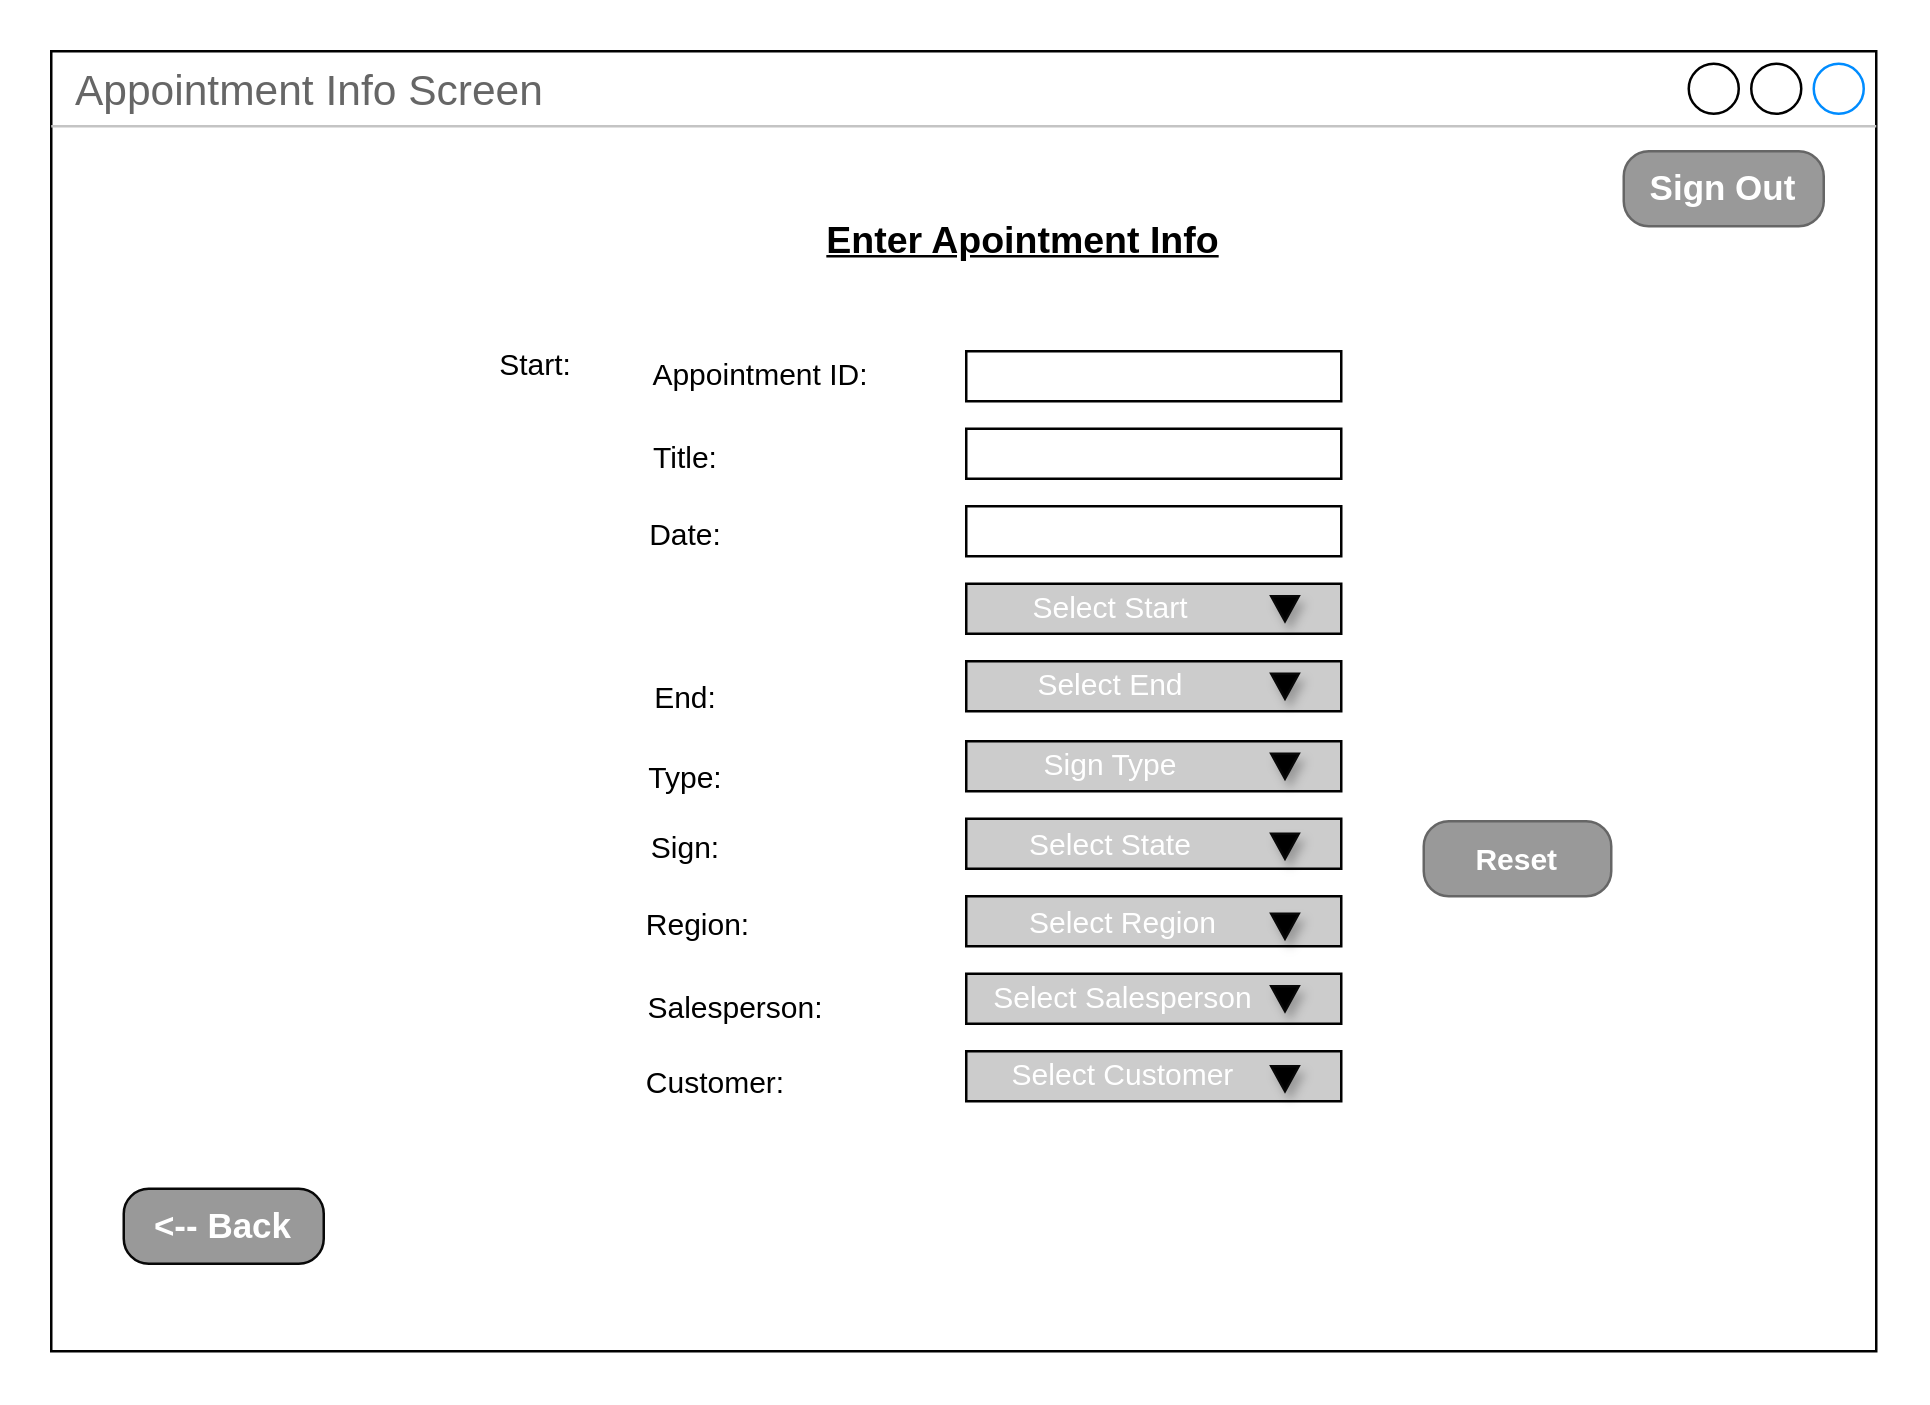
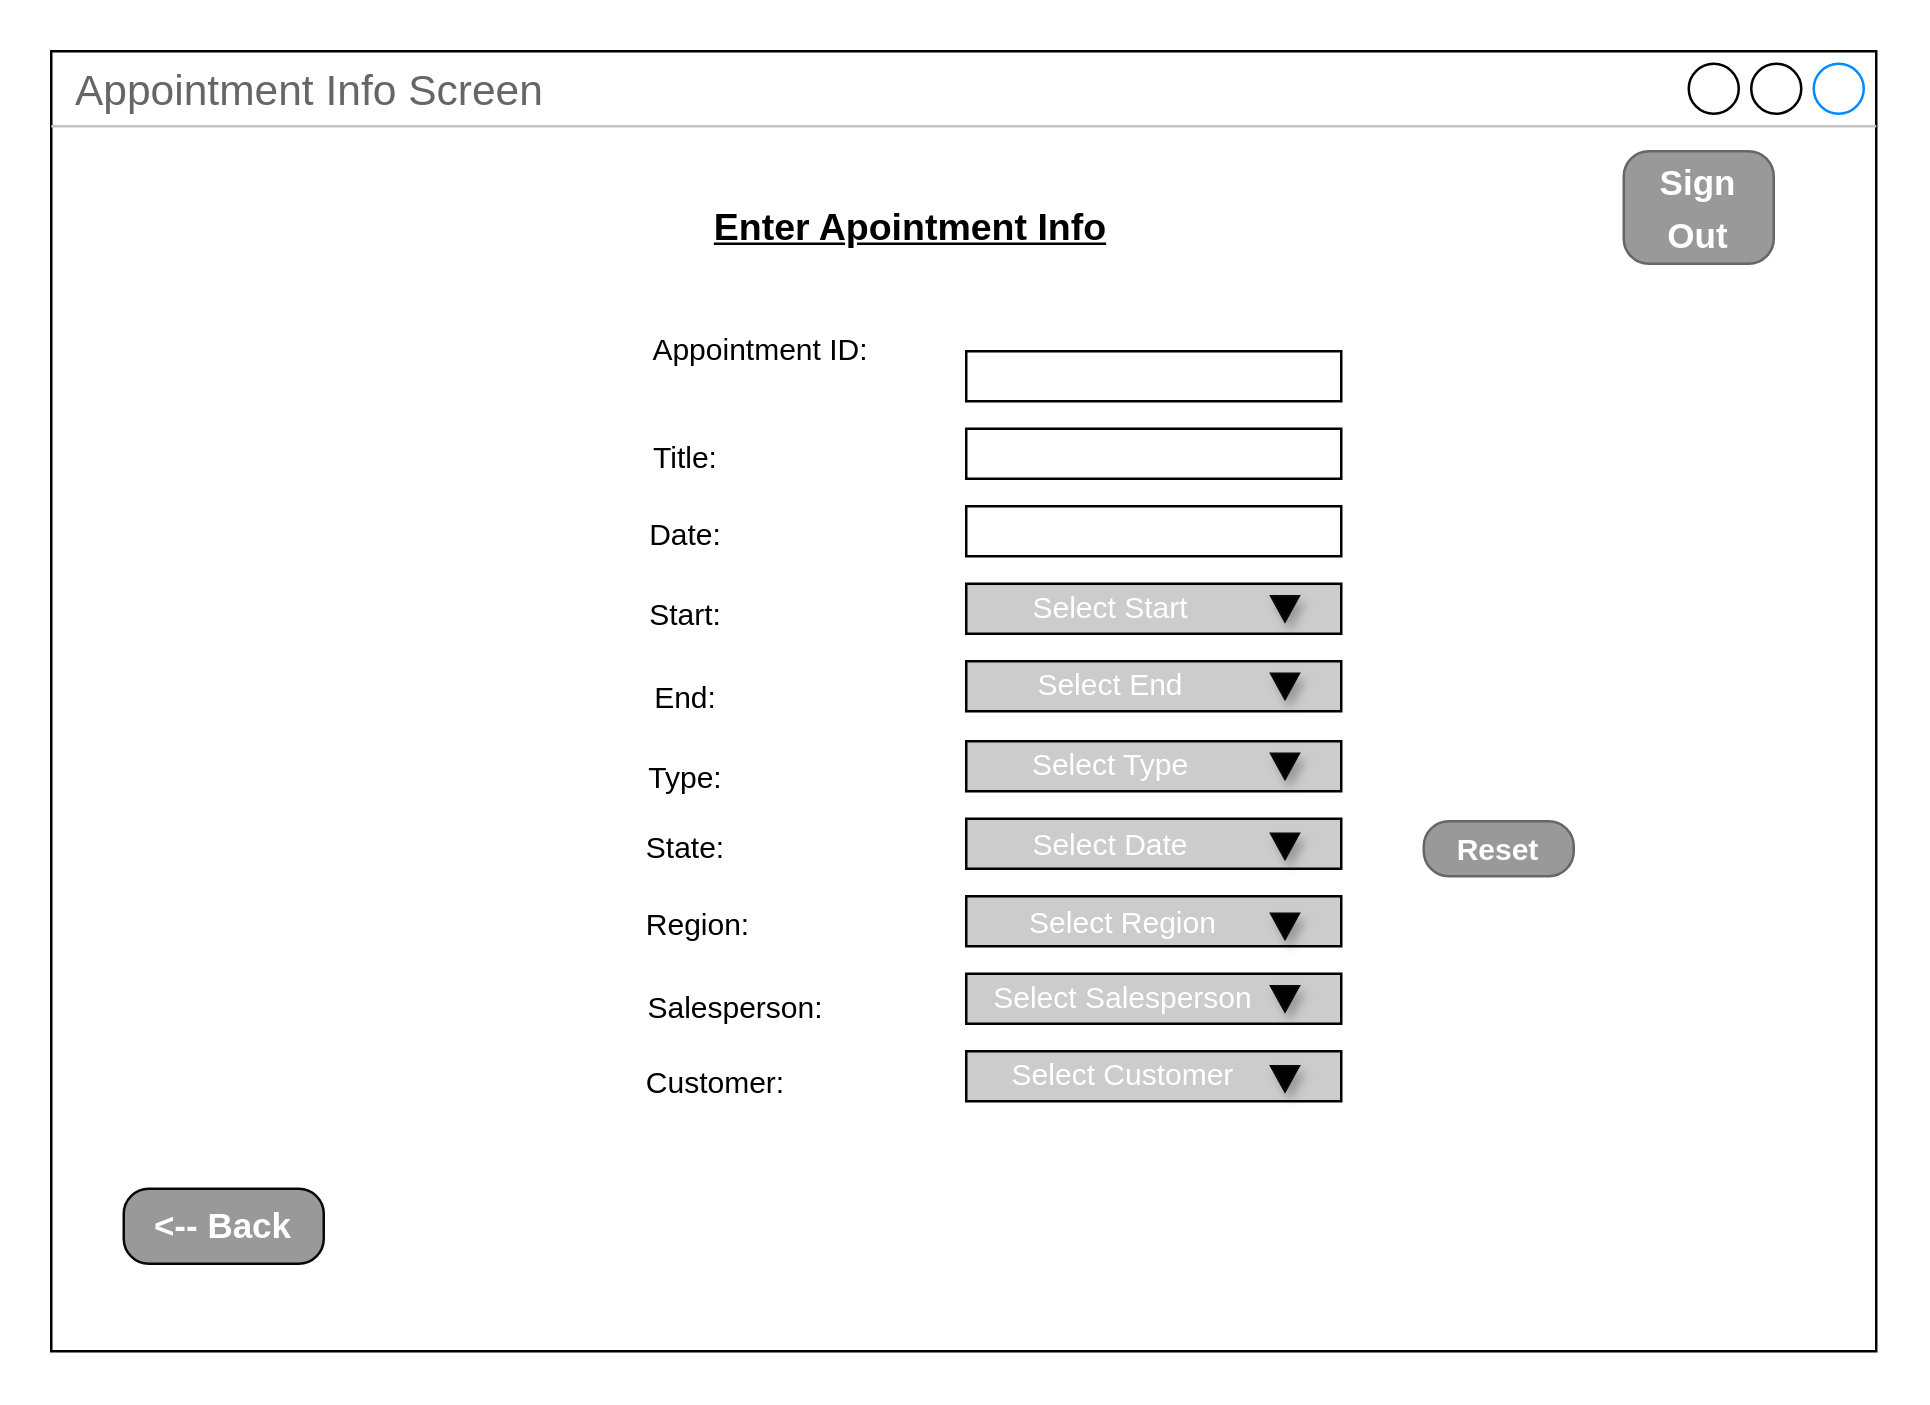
  <mxCell id="0" />
  <mxCell id="1" parent="0" />
  <mxCell id="2" value="Appointment Info Screen" style="strokeWidth=1;shadow=0;dashed=0;align=center;html=1;shape=mxgraph.mockup.containers.window;align=left;verticalAlign=top;spacingLeft=8;strokeColor2=#008cff;strokeColor3=#c4c4c4;fontColor=#666666;mainText=;fontSize=17;labelBackgroundColor=none;" parent="1" vertex="1"><mxGeometry x="20" y="20" width="730" height="520" as="geometry" /></mxCell>
  <mxCell id="3" value="&lt;font style=&quot;font-size: 14px;&quot;&gt;&amp;lt;-- Back&lt;/font&gt;" style="strokeWidth=1;shadow=0;dashed=0;align=center;html=1;shape=mxgraph.mockup.buttons.button;strokeColor=#080808;fontColor=#ffffff;mainText=;buttonStyle=round;fontSize=17;fontStyle=1;fillColor=#999999;whiteSpace=wrap;" parent="1" vertex="1"><mxGeometry x="49" y="475" width="80" height="30" as="geometry" /></mxCell>
- <mxCell id="4" value="&lt;u&gt;Enter Apointment Info&lt;/u&gt;" style="text;strokeColor=none;align=center;fillColor=none;html=1;verticalAlign=middle;whiteSpace=wrap;rounded=0;fontStyle=1;fontSize=15;" parent="1" vertex="1"><mxGeometry x="329" y="80" width="160" height="30" as="geometry" /></mxCell>
- <mxCell id="5" value="Sign:" style="text;strokeColor=none;align=center;fillColor=none;html=1;verticalAlign=middle;whiteSpace=wrap;rounded=0;" parent="1" vertex="1"><mxGeometry x="259" y="324" width="30" height="30" as="geometry" /></mxCell>
- <mxCell id="6" value="Start:" style="text;strokeColor=none;align=center;fillColor=none;html=1;verticalAlign=middle;whiteSpace=wrap;rounded=0;" parent="1" vertex="1"><mxGeometry x="199" y="132" width="30" height="28" as="geometry" /></mxCell>
+ <mxCell id="4" value="&lt;u&gt;Enter Apointment Info&lt;/u&gt;" style="text;strokeColor=none;align=center;fillColor=none;html=1;verticalAlign=middle;whiteSpace=wrap;rounded=0;fontStyle=1;fontSize=15;" parent="1" vertex="1"><mxGeometry x="284" y="75" width="160" height="30" as="geometry" /></mxCell>
+ <mxCell id="5" value="State:" style="text;strokeColor=none;align=center;fillColor=none;html=1;verticalAlign=middle;whiteSpace=wrap;rounded=0;" parent="1" vertex="1"><mxGeometry x="259" y="324" width="30" height="30" as="geometry" /></mxCell>
+ <mxCell id="6" value="Start:" style="text;strokeColor=none;align=center;fillColor=none;html=1;verticalAlign=middle;whiteSpace=wrap;rounded=0;" parent="1" vertex="1"><mxGeometry x="259" y="232" width="30" height="28" as="geometry" /></mxCell>
  <mxCell id="7" value="Type:" style="text;strokeColor=none;align=center;fillColor=none;html=1;verticalAlign=middle;whiteSpace=wrap;rounded=0;" parent="1" vertex="1"><mxGeometry x="259" y="296" width="30" height="30" as="geometry" /></mxCell>
- <mxCell id="8" value="Appointment ID:" style="text;strokeColor=none;align=center;fillColor=none;html=1;verticalAlign=middle;whiteSpace=wrap;rounded=0;" parent="1" vertex="1"><mxGeometry x="259" y="135" width="90" height="30" as="geometry" /></mxCell>
+ <mxCell id="8" value="Appointment ID:" style="text;strokeColor=none;align=center;fillColor=none;html=1;verticalAlign=middle;whiteSpace=wrap;rounded=0;" parent="1" vertex="1"><mxGeometry x="259" y="125" width="90" height="30" as="geometry" /></mxCell>
  <mxCell id="9" value="Title:" style="text;strokeColor=none;align=center;fillColor=none;html=1;verticalAlign=middle;whiteSpace=wrap;rounded=0;" parent="1" vertex="1"><mxGeometry x="259" y="166" width="30" height="33" as="geometry" /></mxCell>
  <mxCell id="10" value="Region:" style="text;strokeColor=none;align=center;fillColor=none;html=1;verticalAlign=middle;whiteSpace=wrap;rounded=0;" parent="1" vertex="1"><mxGeometry x="259" y="355" width="40" height="30" as="geometry" /></mxCell>
  <mxCell id="11" value="Date:" style="text;strokeColor=none;align=center;fillColor=none;html=1;verticalAlign=middle;whiteSpace=wrap;rounded=0;" parent="1" vertex="1"><mxGeometry x="259" y="199" width="30" height="30" as="geometry" /></mxCell>
  <mxCell id="12" value="End:" style="text;strokeColor=none;align=center;fillColor=none;html=1;verticalAlign=middle;whiteSpace=wrap;rounded=0;" parent="1" vertex="1"><mxGeometry x="259" y="264" width="30" height="30" as="geometry" /></mxCell>
- <mxCell id="13" value="&lt;font style=&quot;font-size: 14px;&quot;&gt;Sign Out&lt;/font&gt;" style="strokeWidth=1;shadow=0;dashed=0;align=center;html=1;shape=mxgraph.mockup.buttons.button;strokeColor=#666666;fontColor=#ffffff;mainText=;buttonStyle=round;fontSize=17;fontStyle=1;fillColor=#999999;whiteSpace=wrap;" parent="1" vertex="1"><mxGeometry x="649" y="60" width="80" height="30" as="geometry" /></mxCell>
- <mxCell id="14" value="&lt;font style=&quot;font-size: 12px;&quot;&gt;Reset&lt;/font&gt;" style="strokeWidth=1;shadow=0;dashed=0;align=center;html=1;shape=mxgraph.mockup.buttons.button;strokeColor=#666666;fontColor=#ffffff;mainText=;buttonStyle=round;fontSize=17;fontStyle=1;fillColor=#999999;whiteSpace=wrap;" parent="1" vertex="1"><mxGeometry x="569" y="328" width="75" height="30" as="geometry" /></mxCell>
+ <mxCell id="13" value="&lt;font style=&quot;font-size: 14px;&quot;&gt;Sign Out&lt;/font&gt;" style="strokeWidth=1;shadow=0;dashed=0;align=center;html=1;shape=mxgraph.mockup.buttons.button;strokeColor=#666666;fontColor=#ffffff;mainText=;buttonStyle=round;fontSize=17;fontStyle=1;fillColor=#999999;whiteSpace=wrap;" parent="1" vertex="1"><mxGeometry x="649" y="60" width="60" height="45" as="geometry" /></mxCell>
+ <mxCell id="14" value="&lt;font style=&quot;font-size: 12px;&quot;&gt;Reset&lt;/font&gt;" style="strokeWidth=1;shadow=0;dashed=0;align=center;html=1;shape=mxgraph.mockup.buttons.button;strokeColor=#666666;fontColor=#ffffff;mainText=;buttonStyle=round;fontSize=17;fontStyle=1;fillColor=#999999;whiteSpace=wrap;" parent="1" vertex="1"><mxGeometry x="569" y="328" width="60" height="22" as="geometry" /></mxCell>
  <mxCell id="15" value="" style="rounded=0;whiteSpace=wrap;html=1;fillColor=#CCCCCC;" parent="1" vertex="1"><mxGeometry x="386" y="327" width="150" height="20" as="geometry" /></mxCell>
  <mxCell id="16" value="" style="rounded=0;whiteSpace=wrap;html=1;fillColor=#CCCCCC;" parent="1" vertex="1"><mxGeometry x="386" y="296" width="150" height="20" as="geometry" /></mxCell>
  <mxCell id="17" value="" style="rounded=0;whiteSpace=wrap;html=1;fillColor=#CCCCCC;" parent="1" vertex="1"><mxGeometry x="386" y="264" width="150" height="20" as="geometry" /></mxCell>
  <mxCell id="18" value="" style="rounded=0;whiteSpace=wrap;html=1;fillColor=#CCCCCC;" parent="1" vertex="1"><mxGeometry x="386" y="233" width="150" height="20" as="geometry" /></mxCell>
  <mxCell id="19" value="" style="rounded=0;whiteSpace=wrap;html=1;" parent="1" vertex="1"><mxGeometry x="386" y="202" width="150" height="20" as="geometry" /></mxCell>
  <mxCell id="20" value="" style="rounded=0;whiteSpace=wrap;html=1;" parent="1" vertex="1"><mxGeometry x="386" y="171" width="150" height="20" as="geometry" /></mxCell>
  <mxCell id="21" value="" style="rounded=0;whiteSpace=wrap;html=1;" parent="1" vertex="1"><mxGeometry x="386" y="140" width="150" height="20" as="geometry" /></mxCell>
  <mxCell id="22" value="" style="rounded=0;whiteSpace=wrap;html=1;fillColor=#CCCCCC;" parent="1" vertex="1"><mxGeometry x="386" y="358" width="150" height="20" as="geometry" /></mxCell>
  <mxCell id="23" value="" style="rounded=0;whiteSpace=wrap;html=1;fillColor=#CCCCCC;" parent="1" vertex="1"><mxGeometry x="386" y="389" width="150" height="20" as="geometry" /></mxCell>
  <mxCell id="24" value="" style="rounded=0;whiteSpace=wrap;html=1;fillColor=#CCCCCC;" parent="1" vertex="1"><mxGeometry x="386" y="420" width="150" height="20" as="geometry" /></mxCell>
  <mxCell id="25" value="Salesperson:" style="text;strokeColor=none;align=center;fillColor=none;html=1;verticalAlign=middle;whiteSpace=wrap;rounded=0;" parent="1" vertex="1"><mxGeometry x="259" y="386" width="70" height="34" as="geometry" /></mxCell>
  <mxCell id="26" value="Customer:" style="text;strokeColor=none;align=center;fillColor=none;html=1;verticalAlign=middle;whiteSpace=wrap;rounded=0;" parent="1" vertex="1"><mxGeometry x="256" y="418" width="60" height="30" as="geometry" /></mxCell>
  <mxCell id="27" value="" style="triangle;whiteSpace=wrap;html=1;shadow=1;strokeColor=#080808;fontSize=12;fillColor=#000000;direction=south;" parent="1" vertex="1"><mxGeometry x="508" y="426" width="11" height="10" as="geometry" /></mxCell>
  <mxCell id="28" value="&lt;font color=&quot;#ffffff&quot;&gt;Select Start&lt;/font&gt;" style="text;strokeColor=none;align=center;fillColor=none;html=1;verticalAlign=middle;whiteSpace=wrap;rounded=0;shadow=1;fontSize=12;" parent="1" vertex="1"><mxGeometry x="409" y="238" width="70" height="10" as="geometry" /></mxCell>
  <mxCell id="29" value="&lt;font color=&quot;#ffffff&quot;&gt;Select End&lt;/font&gt;" style="text;strokeColor=none;align=center;fillColor=none;html=1;verticalAlign=middle;whiteSpace=wrap;rounded=0;shadow=1;fontSize=12;" parent="1" vertex="1"><mxGeometry x="409" y="269" width="70" height="10" as="geometry" /></mxCell>
- <mxCell id="30" value="&lt;font color=&quot;#ffffff&quot;&gt;Sign Type&lt;/font&gt;" style="text;strokeColor=none;align=center;fillColor=none;html=1;verticalAlign=middle;whiteSpace=wrap;rounded=0;shadow=1;fontSize=12;" parent="1" vertex="1"><mxGeometry x="409" y="301" width="70" height="10" as="geometry" /></mxCell>
- <mxCell id="31" value="&lt;font color=&quot;#ffffff&quot;&gt;Select State&lt;/font&gt;" style="text;strokeColor=none;align=center;fillColor=none;html=1;verticalAlign=middle;whiteSpace=wrap;rounded=0;shadow=1;fontSize=12;" parent="1" vertex="1"><mxGeometry x="409" y="333" width="70" height="10" as="geometry" /></mxCell>
+ <mxCell id="30" value="&lt;font color=&quot;#ffffff&quot;&gt;Select Type&lt;/font&gt;" style="text;strokeColor=none;align=center;fillColor=none;html=1;verticalAlign=middle;whiteSpace=wrap;rounded=0;shadow=1;fontSize=12;" parent="1" vertex="1"><mxGeometry x="409" y="301" width="70" height="10" as="geometry" /></mxCell>
+ <mxCell id="31" value="&lt;font color=&quot;#ffffff&quot;&gt;Select Date&lt;/font&gt;" style="text;strokeColor=none;align=center;fillColor=none;html=1;verticalAlign=middle;whiteSpace=wrap;rounded=0;shadow=1;fontSize=12;" parent="1" vertex="1"><mxGeometry x="409" y="333" width="70" height="10" as="geometry" /></mxCell>
  <mxCell id="32" value="&lt;font color=&quot;#ffffff&quot;&gt;Select Region&lt;/font&gt;" style="text;strokeColor=none;align=center;fillColor=none;html=1;verticalAlign=middle;whiteSpace=wrap;rounded=0;shadow=1;fontSize=12;" parent="1" vertex="1"><mxGeometry x="409" y="364" width="80" height="10" as="geometry" /></mxCell>
  <mxCell id="33" value="&lt;font color=&quot;#ffffff&quot;&gt;Select Salesperson&lt;/font&gt;" style="text;strokeColor=none;align=center;fillColor=none;html=1;verticalAlign=middle;whiteSpace=wrap;rounded=0;shadow=1;fontSize=12;" parent="1" vertex="1"><mxGeometry x="394" y="394" width="110" height="10" as="geometry" /></mxCell>
  <mxCell id="34" value="&lt;font color=&quot;#ffffff&quot;&gt;Select Customer&lt;/font&gt;" style="text;strokeColor=none;align=center;fillColor=none;html=1;verticalAlign=middle;whiteSpace=wrap;rounded=0;shadow=1;fontSize=12;" parent="1" vertex="1"><mxGeometry x="394" y="425" width="110" height="10" as="geometry" /></mxCell>
  <mxCell id="35" value="" style="triangle;whiteSpace=wrap;html=1;shadow=1;strokeColor=#080808;fontSize=12;fillColor=#000000;direction=south;" parent="1" vertex="1"><mxGeometry x="508" y="394" width="11" height="10" as="geometry" /></mxCell>
  <mxCell id="36" value="" style="triangle;whiteSpace=wrap;html=1;shadow=1;strokeColor=#080808;fontSize=12;fillColor=#000000;direction=south;" parent="1" vertex="1"><mxGeometry x="508" y="333" width="11" height="10" as="geometry" /></mxCell>
  <mxCell id="37" value="" style="triangle;whiteSpace=wrap;html=1;shadow=1;strokeColor=#080808;fontSize=12;fillColor=#000000;direction=south;" parent="1" vertex="1"><mxGeometry x="508" y="365" width="11" height="10" as="geometry" /></mxCell>
  <mxCell id="38" value="" style="triangle;whiteSpace=wrap;html=1;shadow=1;strokeColor=#080808;fontSize=12;fillColor=#000000;direction=south;" parent="1" vertex="1"><mxGeometry x="508" y="269" width="11" height="10" as="geometry" /></mxCell>
  <mxCell id="39" value="" style="triangle;whiteSpace=wrap;html=1;shadow=1;strokeColor=#080808;fontSize=12;fillColor=#000000;direction=south;" parent="1" vertex="1"><mxGeometry x="508" y="301" width="11" height="10" as="geometry" /></mxCell>
  <mxCell id="40" value="" style="triangle;whiteSpace=wrap;html=1;shadow=1;strokeColor=#080808;fontSize=12;fillColor=#000000;direction=south;" parent="1" vertex="1"><mxGeometry x="508" y="238" width="11" height="10" as="geometry" /></mxCell>
